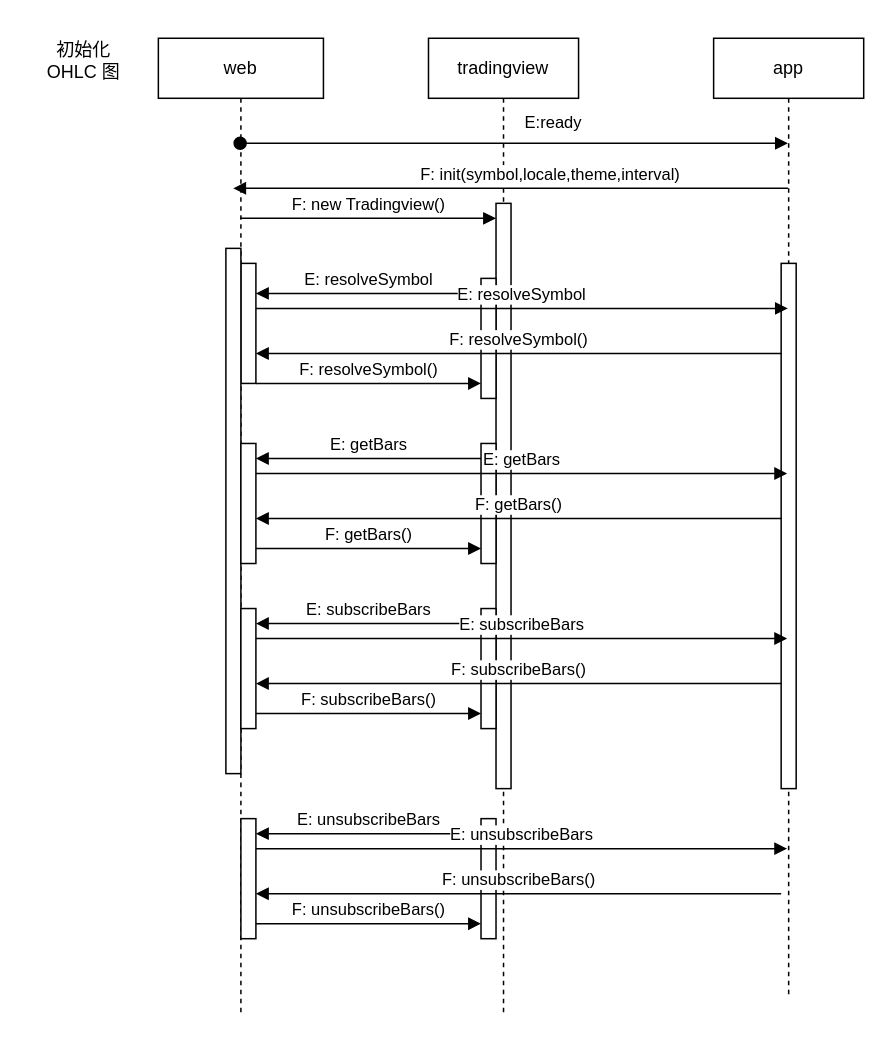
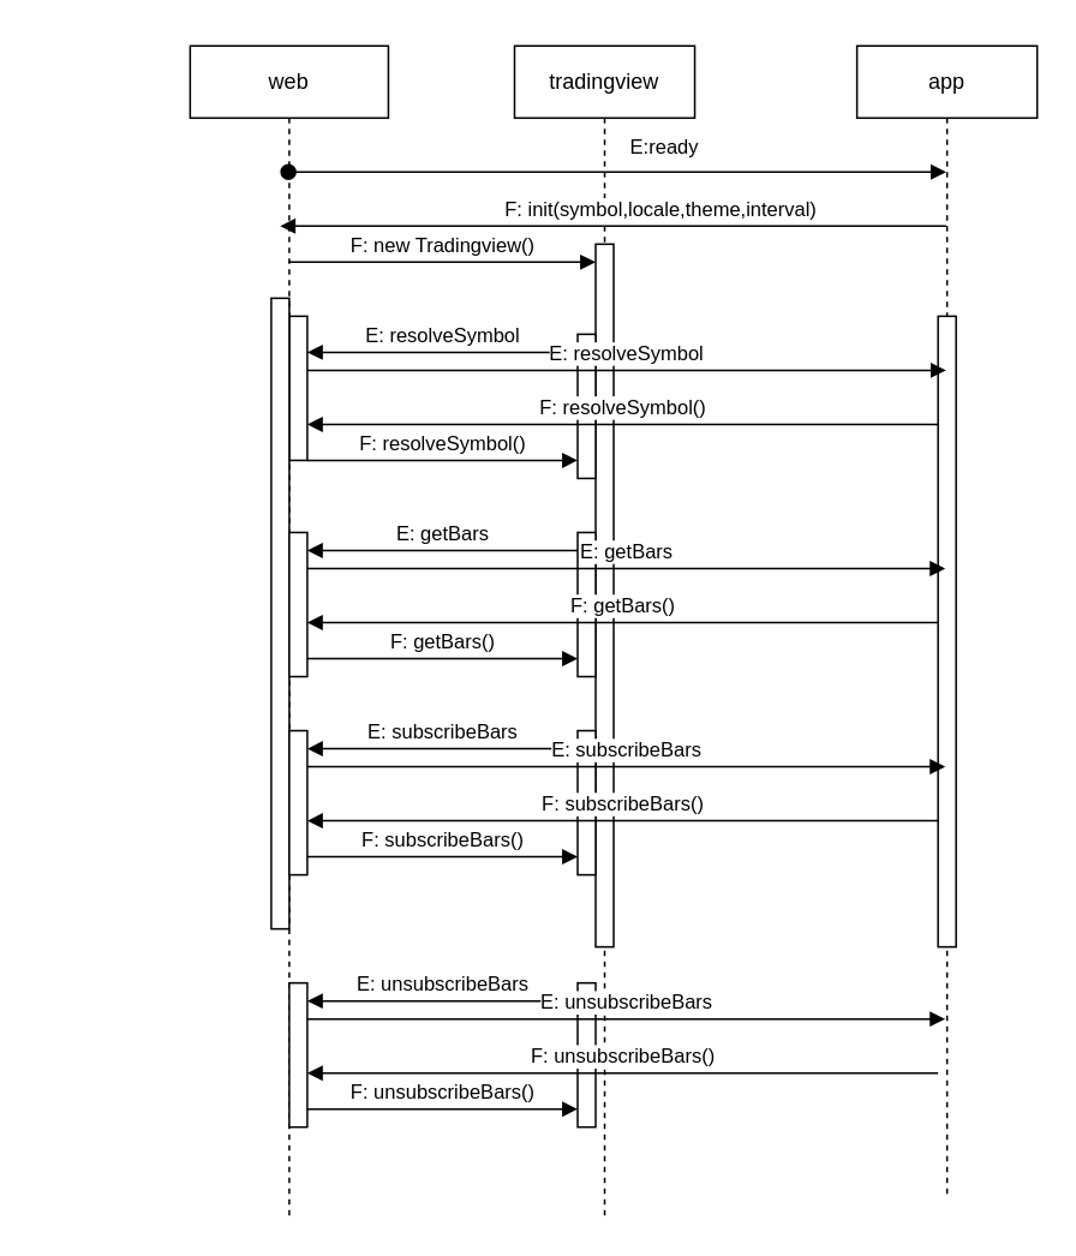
  <mxCell id="0" />
  <mxCell id="1" parent="0" />
  <mxCell id="2" value="tradingview" style="shape=umlLifeline;perimeter=lifelinePerimeter;whiteSpace=wrap;html=1;container=0;dropTarget=0;collapsible=0;recursiveResize=0;outlineConnect=0;portConstraint=eastwest;newEdgeStyle={&quot;edgeStyle&quot;:&quot;elbowEdgeStyle&quot;,&quot;elbow&quot;:&quot;vertical&quot;,&quot;curved&quot;:0,&quot;rounded&quot;:0};" parent="1" vertex="1"><mxGeometry x="285" y="25" width="100" height="650" as="geometry" /></mxCell>
  <mxCell id="3" value="" style="html=1;points=[];perimeter=orthogonalPerimeter;outlineConnect=0;targetShapes=umlLifeline;portConstraint=eastwest;newEdgeStyle={&quot;edgeStyle&quot;:&quot;elbowEdgeStyle&quot;,&quot;elbow&quot;:&quot;vertical&quot;,&quot;curved&quot;:0,&quot;rounded&quot;:0};" parent="2" vertex="1"><mxGeometry x="45" y="110" width="10" height="390" as="geometry" /></mxCell>
  <mxCell id="4" value="" style="html=1;points=[];perimeter=orthogonalPerimeter;outlineConnect=0;targetShapes=umlLifeline;portConstraint=eastwest;newEdgeStyle={&quot;edgeStyle&quot;:&quot;elbowEdgeStyle&quot;,&quot;elbow&quot;:&quot;vertical&quot;,&quot;curved&quot;:0,&quot;rounded&quot;:0};" vertex="1" parent="2"><mxGeometry x="35" y="160" width="10" height="80" as="geometry" /></mxCell>
  <mxCell id="5" value="F: init(symbol,locale,theme,interval)" style="html=1;verticalAlign=bottom;endArrow=block;edgeStyle=elbowEdgeStyle;elbow=vertical;curved=0;rounded=0;" parent="1" edge="1"><mxGeometry x="-0.137" relative="1" as="geometry"><mxPoint x="524.5" y="125" as="sourcePoint" /><Array as="points"><mxPoint x="245" y="125" /></Array><mxPoint x="154.875" y="125" as="targetPoint" /><mxPoint as="offset" /></mxGeometry></mxCell>
  <mxCell id="6" value="E: resolveSymbol" style="html=1;verticalAlign=bottom;endArrow=block;edgeStyle=elbowEdgeStyle;elbow=vertical;curved=0;rounded=0;" parent="1" source="4" target="12" edge="1"><mxGeometry relative="1" as="geometry"><mxPoint x="240" y="145" as="sourcePoint" /><Array as="points"><mxPoint x="255" y="195" /></Array><mxPoint x="165" y="230" as="targetPoint" /></mxGeometry></mxCell>
  <mxCell id="7" value="app" style="shape=umlLifeline;perimeter=lifelinePerimeter;whiteSpace=wrap;html=1;container=0;dropTarget=0;collapsible=0;recursiveResize=0;outlineConnect=0;portConstraint=eastwest;newEdgeStyle={&quot;edgeStyle&quot;:&quot;elbowEdgeStyle&quot;,&quot;elbow&quot;:&quot;vertical&quot;,&quot;curved&quot;:0,&quot;rounded&quot;:0};" vertex="1" parent="1"><mxGeometry x="475" y="25" width="100" height="640" as="geometry" /></mxCell>
  <mxCell id="8" value="" style="html=1;points=[];perimeter=orthogonalPerimeter;outlineConnect=0;targetShapes=umlLifeline;portConstraint=eastwest;newEdgeStyle={&quot;edgeStyle&quot;:&quot;elbowEdgeStyle&quot;,&quot;elbow&quot;:&quot;vertical&quot;,&quot;curved&quot;:0,&quot;rounded&quot;:0};" vertex="1" parent="7"><mxGeometry x="45" y="150" width="10" height="350" as="geometry" /></mxCell>
- <mxCell id="9" value="初始化&lt;br&gt;OHLC 图" style="text;html=1;align=center;verticalAlign=middle;resizable=0;points=[];autosize=1;strokeColor=none;fillColor=none;" vertex="1" parent="1"><mxGeometry x="20" y="20" width="70" height="40" as="geometry" /></mxCell>
  <mxCell id="10" value="E:ready" style="html=1;verticalAlign=bottom;startArrow=oval;endArrow=block;startSize=8;edgeStyle=elbowEdgeStyle;elbow=vertical;curved=0;rounded=0;" parent="1" edge="1" source="11"><mxGeometry x="0.137" y="5" relative="1" as="geometry"><mxPoint x="154.875" y="95.135" as="sourcePoint" /><mxPoint x="524.5" y="95.135" as="targetPoint" /><mxPoint as="offset" /></mxGeometry></mxCell>
  <mxCell id="11" value="web" style="shape=umlLifeline;perimeter=lifelinePerimeter;whiteSpace=wrap;html=1;container=0;dropTarget=0;collapsible=0;recursiveResize=0;outlineConnect=0;portConstraint=eastwest;newEdgeStyle={&quot;edgeStyle&quot;:&quot;elbowEdgeStyle&quot;,&quot;elbow&quot;:&quot;vertical&quot;,&quot;curved&quot;:0,&quot;rounded&quot;:0};" vertex="1" parent="1"><mxGeometry x="105" y="25" width="110" height="650" as="geometry" /></mxCell>
  <mxCell id="12" value="" style="html=1;points=[];perimeter=orthogonalPerimeter;outlineConnect=0;targetShapes=umlLifeline;portConstraint=eastwest;newEdgeStyle={&quot;edgeStyle&quot;:&quot;elbowEdgeStyle&quot;,&quot;elbow&quot;:&quot;vertical&quot;,&quot;curved&quot;:0,&quot;rounded&quot;:0};" vertex="1" parent="11"><mxGeometry x="55" y="150" width="10" height="80" as="geometry" /></mxCell>
  <mxCell id="13" value="" style="html=1;points=[];perimeter=orthogonalPerimeter;outlineConnect=0;targetShapes=umlLifeline;portConstraint=eastwest;newEdgeStyle={&quot;edgeStyle&quot;:&quot;elbowEdgeStyle&quot;,&quot;elbow&quot;:&quot;vertical&quot;,&quot;curved&quot;:0,&quot;rounded&quot;:0};" vertex="1" parent="11"><mxGeometry x="45" y="140" width="10" height="350" as="geometry" /></mxCell>
  <mxCell id="14" value="" style="html=1;points=[];perimeter=orthogonalPerimeter;outlineConnect=0;targetShapes=umlLifeline;portConstraint=eastwest;newEdgeStyle={&quot;edgeStyle&quot;:&quot;elbowEdgeStyle&quot;,&quot;elbow&quot;:&quot;vertical&quot;,&quot;curved&quot;:0,&quot;rounded&quot;:0};" vertex="1" parent="11"><mxGeometry x="215" y="270" width="10" height="80" as="geometry" /></mxCell>
  <mxCell id="15" value="E: getBars" style="html=1;verticalAlign=bottom;endArrow=block;edgeStyle=elbowEdgeStyle;elbow=vertical;curved=0;rounded=0;" edge="1" parent="11" source="14" target="16"><mxGeometry relative="1" as="geometry"><mxPoint x="135" y="230" as="sourcePoint" /><Array as="points"><mxPoint x="150" y="280" /></Array><mxPoint x="60" y="315" as="targetPoint" /></mxGeometry></mxCell>
  <mxCell id="16" value="" style="html=1;points=[];perimeter=orthogonalPerimeter;outlineConnect=0;targetShapes=umlLifeline;portConstraint=eastwest;newEdgeStyle={&quot;edgeStyle&quot;:&quot;elbowEdgeStyle&quot;,&quot;elbow&quot;:&quot;vertical&quot;,&quot;curved&quot;:0,&quot;rounded&quot;:0};" vertex="1" parent="11"><mxGeometry x="55" y="270" width="10" height="80" as="geometry" /></mxCell>
  <mxCell id="17" value="E: getBars" style="html=1;verticalAlign=bottom;endArrow=block;edgeStyle=elbowEdgeStyle;elbow=vertical;curved=0;rounded=0;" edge="1" parent="11" source="16"><mxGeometry relative="1" as="geometry"><mxPoint x="225" y="290" as="sourcePoint" /><Array as="points"><mxPoint x="160" y="290" /></Array><mxPoint x="419" y="290" as="targetPoint" /></mxGeometry></mxCell>
  <mxCell id="18" value="F: getBars()" style="html=1;verticalAlign=bottom;endArrow=block;edgeStyle=elbowEdgeStyle;elbow=vertical;curved=0;rounded=0;" edge="1" parent="11"><mxGeometry relative="1" as="geometry"><mxPoint x="415" y="320" as="sourcePoint" /><Array as="points"><mxPoint x="170" y="320" /></Array><mxPoint x="65" y="320" as="targetPoint" /></mxGeometry></mxCell>
  <mxCell id="19" value="F: getBars()" style="html=1;verticalAlign=bottom;endArrow=block;edgeStyle=elbowEdgeStyle;elbow=vertical;curved=0;rounded=0;" edge="1" parent="11" source="16" target="14"><mxGeometry relative="1" as="geometry"><mxPoint x="220" y="380" as="sourcePoint" /><Array as="points"><mxPoint x="140" y="340" /></Array><mxPoint x="70" y="380" as="targetPoint" /><mxPoint as="offset" /></mxGeometry></mxCell>
  <mxCell id="20" value="" style="html=1;points=[];perimeter=orthogonalPerimeter;outlineConnect=0;targetShapes=umlLifeline;portConstraint=eastwest;newEdgeStyle={&quot;edgeStyle&quot;:&quot;elbowEdgeStyle&quot;,&quot;elbow&quot;:&quot;vertical&quot;,&quot;curved&quot;:0,&quot;rounded&quot;:0};" vertex="1" parent="11"><mxGeometry x="215" y="380" width="10" height="80" as="geometry" /></mxCell>
  <mxCell id="21" value="E: subscribeBars" style="html=1;verticalAlign=bottom;endArrow=block;edgeStyle=elbowEdgeStyle;elbow=vertical;curved=0;rounded=0;" edge="1" parent="11" source="20" target="22"><mxGeometry relative="1" as="geometry"><mxPoint x="135" y="340" as="sourcePoint" /><Array as="points"><mxPoint x="150" y="390" /></Array><mxPoint x="60" y="425" as="targetPoint" /></mxGeometry></mxCell>
  <mxCell id="22" value="" style="html=1;points=[];perimeter=orthogonalPerimeter;outlineConnect=0;targetShapes=umlLifeline;portConstraint=eastwest;newEdgeStyle={&quot;edgeStyle&quot;:&quot;elbowEdgeStyle&quot;,&quot;elbow&quot;:&quot;vertical&quot;,&quot;curved&quot;:0,&quot;rounded&quot;:0};" vertex="1" parent="11"><mxGeometry x="55" y="380" width="10" height="80" as="geometry" /></mxCell>
  <mxCell id="23" value="E: subscribeBars" style="html=1;verticalAlign=bottom;endArrow=block;edgeStyle=elbowEdgeStyle;elbow=vertical;curved=0;rounded=0;" edge="1" parent="11" source="22"><mxGeometry x="-0.001" relative="1" as="geometry"><mxPoint x="225" y="400" as="sourcePoint" /><Array as="points"><mxPoint x="160" y="400" /></Array><mxPoint x="419" y="400" as="targetPoint" /><mxPoint as="offset" /></mxGeometry></mxCell>
  <mxCell id="24" value="F: subscribeBars()" style="html=1;verticalAlign=bottom;endArrow=block;edgeStyle=elbowEdgeStyle;elbow=vertical;curved=0;rounded=0;" edge="1" parent="11"><mxGeometry relative="1" as="geometry"><mxPoint x="415" y="430" as="sourcePoint" /><Array as="points"><mxPoint x="170" y="430" /></Array><mxPoint x="65" y="430" as="targetPoint" /></mxGeometry></mxCell>
  <mxCell id="25" value="F: subscribeBars()" style="html=1;verticalAlign=bottom;endArrow=block;edgeStyle=elbowEdgeStyle;elbow=vertical;curved=0;rounded=0;" edge="1" parent="11" source="22" target="20"><mxGeometry relative="1" as="geometry"><mxPoint x="220" y="490" as="sourcePoint" /><Array as="points"><mxPoint x="140" y="450" /></Array><mxPoint x="70" y="490" as="targetPoint" /><mxPoint as="offset" /></mxGeometry></mxCell>
  <mxCell id="26" value="" style="html=1;points=[];perimeter=orthogonalPerimeter;outlineConnect=0;targetShapes=umlLifeline;portConstraint=eastwest;newEdgeStyle={&quot;edgeStyle&quot;:&quot;elbowEdgeStyle&quot;,&quot;elbow&quot;:&quot;vertical&quot;,&quot;curved&quot;:0,&quot;rounded&quot;:0};" vertex="1" parent="11"><mxGeometry x="215" y="520" width="10" height="80" as="geometry" /></mxCell>
  <mxCell id="27" value="E: unsubscribeBars" style="html=1;verticalAlign=bottom;endArrow=block;edgeStyle=elbowEdgeStyle;elbow=vertical;curved=0;rounded=0;" edge="1" parent="11" source="26" target="28"><mxGeometry relative="1" as="geometry"><mxPoint x="135" y="480" as="sourcePoint" /><Array as="points"><mxPoint x="150" y="530" /></Array><mxPoint x="60" y="565" as="targetPoint" /></mxGeometry></mxCell>
  <mxCell id="28" value="" style="html=1;points=[];perimeter=orthogonalPerimeter;outlineConnect=0;targetShapes=umlLifeline;portConstraint=eastwest;newEdgeStyle={&quot;edgeStyle&quot;:&quot;elbowEdgeStyle&quot;,&quot;elbow&quot;:&quot;vertical&quot;,&quot;curved&quot;:0,&quot;rounded&quot;:0};" vertex="1" parent="11"><mxGeometry x="55" y="520" width="10" height="80" as="geometry" /></mxCell>
  <mxCell id="29" value="E: unsubscribeBars" style="html=1;verticalAlign=bottom;endArrow=block;edgeStyle=elbowEdgeStyle;elbow=vertical;curved=0;rounded=0;" edge="1" parent="11" source="28"><mxGeometry x="-0.001" relative="1" as="geometry"><mxPoint x="225" y="540" as="sourcePoint" /><Array as="points"><mxPoint x="160" y="540" /></Array><mxPoint x="419" y="540" as="targetPoint" /><mxPoint as="offset" /></mxGeometry></mxCell>
  <mxCell id="30" value="F: unsubscribeBars()" style="html=1;verticalAlign=bottom;endArrow=block;edgeStyle=elbowEdgeStyle;elbow=vertical;curved=0;rounded=0;" edge="1" parent="11"><mxGeometry relative="1" as="geometry"><mxPoint x="415" y="570" as="sourcePoint" /><Array as="points"><mxPoint x="170" y="570" /></Array><mxPoint x="65" y="570" as="targetPoint" /></mxGeometry></mxCell>
  <mxCell id="31" value="F: unsubscribeBars()" style="html=1;verticalAlign=bottom;endArrow=block;edgeStyle=elbowEdgeStyle;elbow=vertical;curved=0;rounded=0;" edge="1" parent="11" source="28" target="26"><mxGeometry relative="1" as="geometry"><mxPoint x="220" y="630" as="sourcePoint" /><Array as="points"><mxPoint x="140" y="590" /></Array><mxPoint x="70" y="630" as="targetPoint" /><mxPoint as="offset" /></mxGeometry></mxCell>
  <mxCell id="32" value="E: resolveSymbol" style="html=1;verticalAlign=bottom;endArrow=block;edgeStyle=elbowEdgeStyle;elbow=vertical;curved=0;rounded=0;" edge="1" parent="1" source="12" target="7"><mxGeometry relative="1" as="geometry"><mxPoint x="330" y="205" as="sourcePoint" /><Array as="points"><mxPoint x="265" y="205" /></Array><mxPoint x="180" y="205" as="targetPoint" /></mxGeometry></mxCell>
  <mxCell id="33" value="F: resolveSymbol()" style="html=1;verticalAlign=bottom;endArrow=block;edgeStyle=elbowEdgeStyle;elbow=vertical;curved=0;rounded=0;" edge="1" parent="1"><mxGeometry relative="1" as="geometry"><mxPoint x="520" y="235" as="sourcePoint" /><Array as="points"><mxPoint x="275" y="235" /></Array><mxPoint x="170" y="235" as="targetPoint" /></mxGeometry></mxCell>
  <mxCell id="34" value="F: resolveSymbol()" style="html=1;verticalAlign=bottom;endArrow=block;edgeStyle=elbowEdgeStyle;elbow=vertical;curved=0;rounded=0;" edge="1" parent="1" source="12" target="4"><mxGeometry relative="1" as="geometry"><mxPoint x="325" y="295" as="sourcePoint" /><Array as="points"><mxPoint x="245" y="255" /></Array><mxPoint x="175" y="295" as="targetPoint" /><mxPoint as="offset" /></mxGeometry></mxCell>
  <mxCell id="35" value="F: new Tradingview()" style="html=1;verticalAlign=bottom;endArrow=block;edgeStyle=elbowEdgeStyle;elbow=vertical;curved=0;rounded=0;" edge="1" parent="1" source="11" target="3"><mxGeometry x="-0.001" relative="1" as="geometry"><mxPoint x="165" y="145" as="sourcePoint" /><Array as="points"><mxPoint x="240" y="145" /></Array><mxPoint x="315" y="145" as="targetPoint" /><mxPoint as="offset" /></mxGeometry></mxCell>
